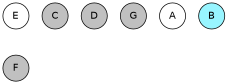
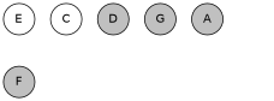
  graph {
    mindist=.1
    node [fillcolor=gray fontname=Helvetica margin=0 shape=circle style=filled]
    edge [style=invis]
    E [fillcolor=white]
    F
-   C
+   C [fillcolor=white]
    D
    G
-   A [fillcolor=white]
-   B [fillcolor=cadetblue1]
+   A
    subgraph sub_1 {
      E
      F
    }
    E -- F
    F -- F
  }
